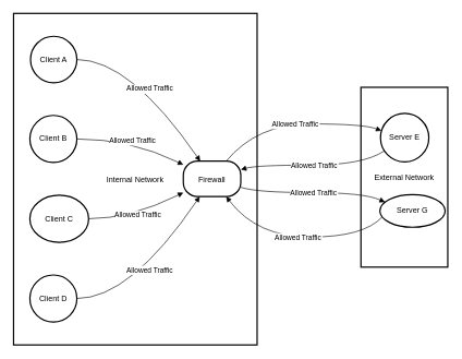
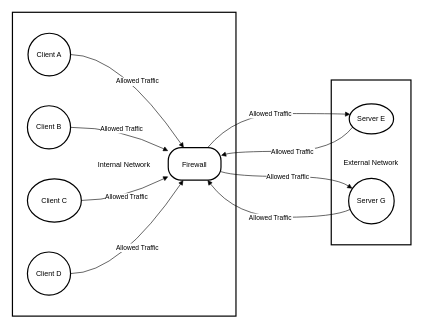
  <mxCell id="0" />
  <mxCell id="1" parent="0" />
  <mxCell id="2" value="External Network" style="whiteSpace=wrap;strokeWidth=2;" vertex="1" parent="1"><mxGeometry x="552" y="133" width="133" height="275" as="geometry" /></mxCell>
  <mxCell id="3" value="Internal Network" style="whiteSpace=wrap;strokeWidth=2;" vertex="1" parent="1"><mxGeometry x="20" y="20" width="373" height="507" as="geometry" /></mxCell>
  <mxCell id="4" value="Client A" style="ellipse;aspect=fixed;strokeWidth=2;whiteSpace=wrap;" vertex="1" parent="1"><mxGeometry x="46" y="55" width="71" height="71" as="geometry" /></mxCell>
  <mxCell id="5" value="Firewall" style="rounded=1;arcSize=40;strokeWidth=2" vertex="1" parent="1"><mxGeometry x="280" y="246" width="88" height="54" as="geometry" /></mxCell>
  <mxCell id="6" value="Client B" style="ellipse;aspect=fixed;strokeWidth=2;whiteSpace=wrap;" vertex="1" parent="1"><mxGeometry x="45" y="176" width="72" height="72" as="geometry" /></mxCell>
  <mxCell id="7" value="Client C" style="ellipse;aspect=fixed;strokeWidth=2;whiteSpace=wrap;" vertex="1" parent="1"><mxGeometry x="45" y="298" width="90" height="72" as="geometry" /></mxCell>
  <mxCell id="8" value="Client D" style="ellipse;aspect=fixed;strokeWidth=2;whiteSpace=wrap;" vertex="1" parent="1"><mxGeometry x="45" y="420" width="72" height="72" as="geometry" /></mxCell>
- <mxCell id="9" value="Server E" style="ellipse;aspect=fixed;strokeWidth=2;whiteSpace=wrap;" vertex="1" parent="1"><mxGeometry x="582" y="173" width="74" height="74" as="geometry" /></mxCell>
- <mxCell id="10" value="Server G" style="ellipse;aspect=fixed;strokeWidth=2;whiteSpace=wrap;" vertex="1" parent="1"><mxGeometry x="581" y="297" width="100" height="50" as="geometry" /></mxCell>
+ <mxCell id="9" value="Server E" style="ellipse;aspect=fixed;strokeWidth=2;whiteSpace=wrap;" vertex="1" parent="1"><mxGeometry x="582" y="173" width="74" height="50" as="geometry" /></mxCell>
+ <mxCell id="10" value="Server G" style="ellipse;aspect=fixed;strokeWidth=2;whiteSpace=wrap;" vertex="1" parent="1"><mxGeometry x="581" y="297" width="76" height="76" as="geometry" /></mxCell>
  <mxCell id="11" value="Allowed Traffic" style="curved=1;startArrow=none;endArrow=block;exitX=1;exitY=0.5;entryX=0.29;entryY=-0.01;" edge="1" parent="1" source="4" target="5"><mxGeometry relative="1" as="geometry"><Array as="points"><mxPoint x="199" y="91" /></Array></mxGeometry></mxCell>
  <mxCell id="12" value="Allowed Traffic" style="curved=1;startArrow=none;endArrow=block;exitX=1;exitY=0.5;entryX=0;entryY=0.1;" edge="1" parent="1" source="6" target="5"><mxGeometry relative="1" as="geometry"><Array as="points"><mxPoint x="199" y="212" /></Array></mxGeometry></mxCell>
  <mxCell id="13" value="Allowed Traffic" style="curved=1;startArrow=none;endArrow=block;exitX=1;exitY=0.49;entryX=0;entryY=0.89;" edge="1" parent="1" source="7" target="5"><mxGeometry relative="1" as="geometry"><Array as="points"><mxPoint x="199" y="334" /></Array></mxGeometry></mxCell>
  <mxCell id="14" value="Allowed Traffic" style="curved=1;startArrow=none;endArrow=block;exitX=1;exitY=0.5;entryX=0.29;entryY=0.99;" edge="1" parent="1" source="8" target="5"><mxGeometry relative="1" as="geometry"><Array as="points"><mxPoint x="199" y="456" /></Array></mxGeometry></mxCell>
  <mxCell id="15" value="Allowed Traffic" style="curved=1;startArrow=none;endArrow=block;exitX=0;exitY=0.83;entryX=1;entryY=0.24;" edge="1" parent="1" source="9" target="5"><mxGeometry relative="1" as="geometry"><Array as="points"><mxPoint x="556" y="252" /><mxPoint x="393" y="252" /></Array></mxGeometry></mxCell>
  <mxCell id="16" value="Allowed Traffic" style="curved=1;startArrow=none;endArrow=block;exitX=0.75;exitY=-0.01;entryX=0;entryY=0.34;" edge="1" parent="1" source="5" target="9"><mxGeometry relative="1" as="geometry"><Array as="points"><mxPoint x="393" y="189" /><mxPoint x="556" y="189" /></Array></mxGeometry></mxCell>
  <mxCell id="17" value="Allowed Traffic" style="curved=1;startArrow=none;endArrow=block;exitX=0;exitY=0.71;entryX=0.74;entryY=0.99;" edge="1" parent="1" source="10" target="5"><mxGeometry relative="1" as="geometry"><Array as="points"><mxPoint x="556" y="362" /><mxPoint x="393" y="362" /></Array></mxGeometry></mxCell>
  <mxCell id="18" value="Allowed Traffic" style="curved=1;startArrow=none;endArrow=block;exitX=1;exitY=0.74;entryX=0;entryY=0.17;" edge="1" parent="1" source="5" target="10"><mxGeometry relative="1" as="geometry"><Array as="points"><mxPoint x="393" y="294" /><mxPoint x="556" y="294" /></Array></mxGeometry></mxCell>
